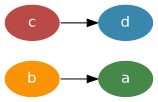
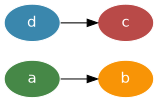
  digraph {
    rankdir=LR
    node [color=white fontcolor="#ffffff" fontname=Helvetica style=filled]
    a [fillcolor="#468847"]
    b [fillcolor="#f89406"]
    c [fillcolor="#b94a48"]
    d [fillcolor="#3a87ad"]
-   b -> a
-   c -> d
+   a -> b
+   d -> c
  }
